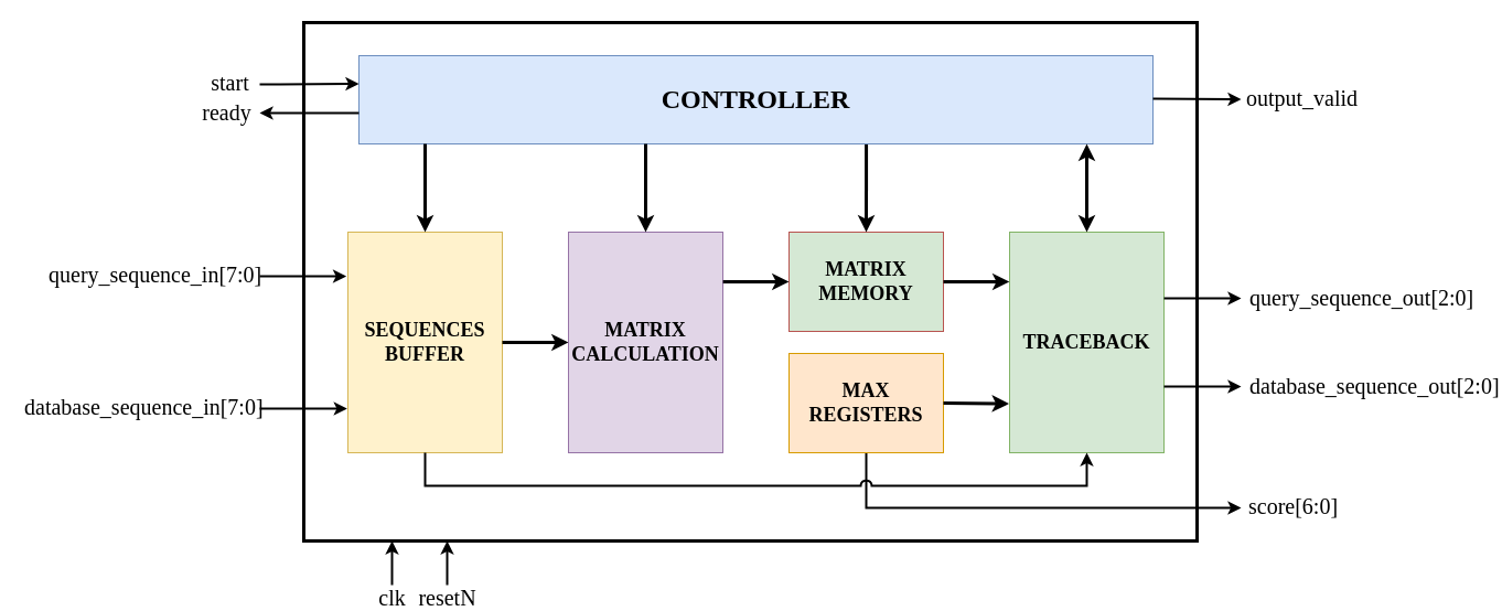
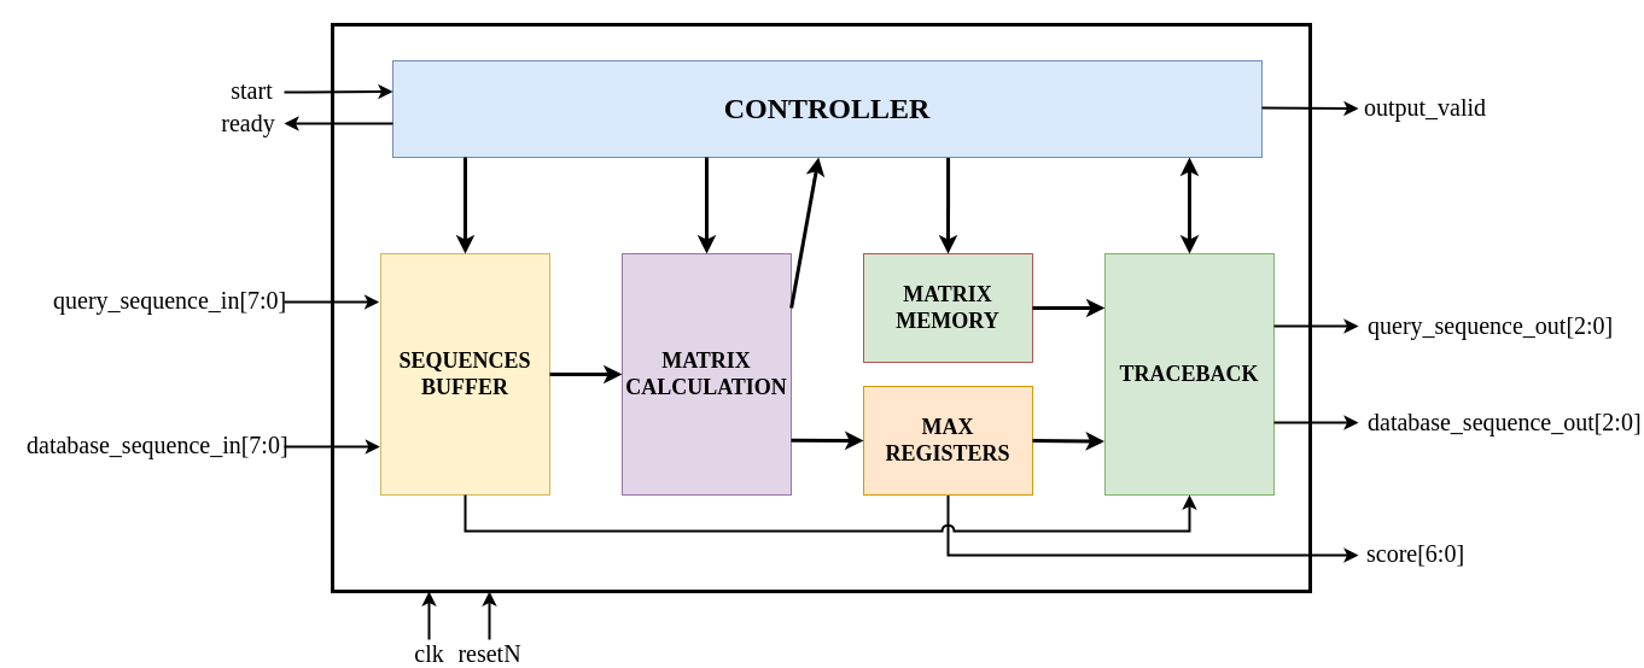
  <mxCell id="0" />
  <mxCell id="1" parent="0" />
  <mxCell id="2" value="" style="rounded=0;whiteSpace=wrap;html=1;fillColor=none;strokeWidth=3;" vertex="1" parent="1"><mxGeometry x="275" y="20" width="810" height="470" as="geometry" /></mxCell>
  <mxCell id="3" value="&lt;b style=&quot;font-size: 24px;&quot;&gt;&lt;font style=&quot;font-size: 24px;&quot;&gt;CONTROLLER&lt;/font&gt;&lt;/b&gt;" style="rounded=0;whiteSpace=wrap;html=1;fillColor=#dae8fc;strokeColor=#6c8ebf;fontSize=24;fontFamily=Garamond;" vertex="1" parent="1"><mxGeometry x="325" y="50" width="720" height="80" as="geometry" /></mxCell>
  <mxCell id="4" value="&lt;font style=&quot;font-size: 18px;&quot;&gt;&lt;b style=&quot;font-size: 18px;&quot;&gt;SEQUENCES BUFFER&lt;/b&gt;&lt;/font&gt;" style="rounded=0;whiteSpace=wrap;html=1;fillColor=#fff2cc;strokeColor=#d6b656;fontFamily=Garamond;fontSize=18;" vertex="1" parent="1"><mxGeometry x="315" y="210" width="140" height="200" as="geometry" /></mxCell>
  <mxCell id="5" value="&lt;font style=&quot;font-size: 18px;&quot;&gt;&lt;b style=&quot;font-size: 18px;&quot;&gt;MATRIX MEMORY&lt;/b&gt;&lt;/font&gt;" style="rounded=0;whiteSpace=wrap;html=1;fillColor=#d5e8d4;strokeColor=#b85450;fontSize=18;fontFamily=Garamond;" vertex="1" parent="1"><mxGeometry x="715" y="210" width="140" height="90" as="geometry" /></mxCell>
  <mxCell id="6" value="&lt;b style=&quot;font-size: 18px;&quot;&gt;&lt;font style=&quot;font-size: 18px;&quot;&gt;TRACEBACK&lt;/font&gt;&lt;/b&gt;" style="rounded=0;whiteSpace=wrap;html=1;fillColor=#d5e8d4;strokeColor=#82b366;fontSize=18;fontFamily=Garamond;" vertex="1" parent="1"><mxGeometry x="915" y="210" width="140" height="200" as="geometry" /></mxCell>
  <mxCell id="7" value="" style="endArrow=classic;html=1;rounded=0;jumpSize=6;strokeWidth=3;exitX=1;exitY=0.5;exitDx=0;exitDy=0;entryX=0;entryY=0.5;entryDx=0;entryDy=0;" edge="1" parent="1" source="4" target="12"><mxGeometry width="50" height="50" relative="1" as="geometry"><mxPoint x="485" y="170" as="sourcePoint" /><mxPoint x="565" y="170" as="targetPoint" /></mxGeometry></mxCell>
  <mxCell id="8" value="" style="endArrow=classic;html=1;rounded=0;exitX=1;exitY=0.5;exitDx=0;exitDy=0;strokeWidth=3;entryX=-0.001;entryY=0.225;entryDx=0;entryDy=0;entryPerimeter=0;" edge="1" parent="1" source="5" target="6"><mxGeometry width="50" height="50" relative="1" as="geometry"><mxPoint x="655" y="170" as="sourcePoint" /><mxPoint x="875" y="250" as="targetPoint" /></mxGeometry></mxCell>
  <mxCell id="9" value="" style="endArrow=classic;html=1;rounded=0;entryX=0.5;entryY=0;entryDx=0;entryDy=0;strokeWidth=3;" edge="1" parent="1" target="4"><mxGeometry width="50" height="50" relative="1" as="geometry"><mxPoint x="385" y="130" as="sourcePoint" /><mxPoint x="705" y="120" as="targetPoint" /></mxGeometry></mxCell>
  <mxCell id="10" value="" style="endArrow=classic;html=1;rounded=0;entryX=0.5;entryY=0;entryDx=0;entryDy=0;strokeWidth=3;exitX=0.639;exitY=1.005;exitDx=0;exitDy=0;exitPerimeter=0;" edge="1" parent="1" source="3" target="5"><mxGeometry width="50" height="50" relative="1" as="geometry"><mxPoint x="665" y="130" as="sourcePoint" /><mxPoint x="545" y="140" as="targetPoint" /></mxGeometry></mxCell>
  <mxCell id="11" value="" style="endArrow=classic;html=1;rounded=0;entryX=0.5;entryY=0;entryDx=0;entryDy=0;strokeWidth=3;startArrow=classic;startFill=1;" edge="1" parent="1" target="6"><mxGeometry width="50" height="50" relative="1" as="geometry"><mxPoint x="985" y="130" as="sourcePoint" /><mxPoint x="995" y="140" as="targetPoint" /></mxGeometry></mxCell>
  <mxCell id="12" value="&lt;b style=&quot;border-color: var(--border-color); font-size: 18px;&quot;&gt;&lt;font style=&quot;font-size: 18px;&quot;&gt;MATRIX CALCULATION&lt;/font&gt;&lt;/b&gt;" style="rounded=0;whiteSpace=wrap;html=1;fillColor=#e1d5e7;strokeColor=#9673a6;fontSize=18;fontFamily=Garamond;" vertex="1" parent="1"><mxGeometry x="515" y="210" width="140" height="200" as="geometry" /></mxCell>
  <mxCell id="13" value="" style="endArrow=classic;html=1;rounded=0;endFill=1;strokeWidth=2;" edge="1" parent="1"><mxGeometry width="50" height="50" relative="1" as="geometry"><mxPoint x="355" y="530" as="sourcePoint" /><mxPoint x="355" y="490" as="targetPoint" /></mxGeometry></mxCell>
  <mxCell id="14" value="clk" style="edgeLabel;html=1;align=center;verticalAlign=middle;resizable=0;points=[];fontFamily=Garamond;fontSize=20;labelBackgroundColor=none;" vertex="1" connectable="0" parent="13"><mxGeometry x="-0.69" y="1" relative="1" as="geometry"><mxPoint y="16" as="offset" /></mxGeometry></mxCell>
  <mxCell id="15" value="" style="endArrow=classic;html=1;rounded=0;entryX=-0.01;entryY=0.2;entryDx=0;entryDy=0;entryPerimeter=0;strokeWidth=2;" edge="1" parent="1" target="4"><mxGeometry width="50" height="50" relative="1" as="geometry"><mxPoint x="235" y="250" as="sourcePoint" /><mxPoint x="285" y="250" as="targetPoint" /></mxGeometry></mxCell>
  <mxCell id="16" value="" style="endArrow=classic;html=1;rounded=0;entryX=-0.005;entryY=0.8;entryDx=0;entryDy=0;entryPerimeter=0;strokeWidth=2;" edge="1" parent="1" target="4"><mxGeometry width="50" height="50" relative="1" as="geometry"><mxPoint x="235" y="370" as="sourcePoint" /><mxPoint x="285" y="369.71" as="targetPoint" /></mxGeometry></mxCell>
  <mxCell id="17" value="" style="endArrow=classic;html=1;rounded=0;endFill=1;strokeWidth=2;" edge="1" parent="1"><mxGeometry width="50" height="50" relative="1" as="geometry"><mxPoint x="405" y="530" as="sourcePoint" /><mxPoint x="405" y="490" as="targetPoint" /></mxGeometry></mxCell>
  <mxCell id="18" value="resetN" style="edgeLabel;html=1;align=center;verticalAlign=middle;resizable=0;points=[];labelBackgroundColor=none;fontSize=20;fontFamily=Garamond;" vertex="1" connectable="0" parent="17"><mxGeometry x="-0.69" y="1" relative="1" as="geometry"><mxPoint y="16" as="offset" /></mxGeometry></mxCell>
  <mxCell id="19" value="" style="endArrow=classic;html=1;rounded=0;exitX=0.5;exitY=1;exitDx=0;exitDy=0;jumpStyle=arc;jumpSize=10;strokeWidth=2;" edge="1" parent="1" source="32"><mxGeometry width="50" height="50" relative="1" as="geometry"><mxPoint x="560" y="401" as="sourcePoint" /><mxPoint x="1125" y="460" as="targetPoint" /><Array as="points"><mxPoint x="785" y="460" /></Array></mxGeometry></mxCell>
  <mxCell id="20" value="" style="endArrow=classic;html=1;rounded=0;strokeWidth=2;" edge="1" parent="1"><mxGeometry width="50" height="50" relative="1" as="geometry"><mxPoint x="1055" y="270" as="sourcePoint" /><mxPoint x="1125" y="270" as="targetPoint" /></mxGeometry></mxCell>
  <mxCell id="21" value="" style="endArrow=classic;html=1;rounded=0;strokeWidth=2;" edge="1" parent="1"><mxGeometry width="50" height="50" relative="1" as="geometry"><mxPoint x="1055" y="350" as="sourcePoint" /><mxPoint x="1125" y="350" as="targetPoint" /></mxGeometry></mxCell>
  <mxCell id="22" value="" style="endArrow=classic;html=1;rounded=0;strokeWidth=2;" edge="1" parent="1"><mxGeometry width="50" height="50" relative="1" as="geometry"><mxPoint x="1045" y="89" as="sourcePoint" /><mxPoint x="1125" y="89.5" as="targetPoint" /></mxGeometry></mxCell>
  <mxCell id="23" value="output_valid" style="edgeLabel;html=1;align=center;verticalAlign=middle;resizable=0;points=[];fontSize=20;fontFamily=Garamond;labelBackgroundColor=none;" vertex="1" connectable="0" parent="22"><mxGeometry x="0.56" y="-2" relative="1" as="geometry"><mxPoint x="73" y="-4" as="offset" /></mxGeometry></mxCell>
  <mxCell id="24" value="" style="endArrow=classic;html=1;rounded=0;entryX=0.5;entryY=0;entryDx=0;entryDy=0;strokeWidth=3;" edge="1" parent="1" target="12"><mxGeometry width="50" height="50" relative="1" as="geometry"><mxPoint x="585" y="130" as="sourcePoint" /><mxPoint x="395" y="220" as="targetPoint" /></mxGeometry></mxCell>
- <mxCell id="25" value="" style="endArrow=classic;html=1;rounded=0;exitX=1.001;exitY=0.225;exitDx=0;exitDy=0;strokeWidth=3;startArrow=none;startFill=0;entryX=0;entryY=0.5;entryDx=0;entryDy=0;exitPerimeter=0;" edge="1" parent="1" source="12" target="5"><mxGeometry width="50" height="50" relative="1" as="geometry"><mxPoint x="655" y="309.41" as="sourcePoint" /><mxPoint x="715" y="309" as="targetPoint" /></mxGeometry></mxCell>
+ <mxCell id="25" value="" style="endArrow=classic;html=1;rounded=0;exitX=1.001;exitY=0.225;exitDx=0;exitDy=0;strokeWidth=3;startArrow=none;startFill=0;exitPerimeter=0;" edge="1" parent="1" source="12" target="3"><mxGeometry width="50" height="50" relative="1" as="geometry"><mxPoint x="655" y="309.41" as="sourcePoint" /><mxPoint x="715" y="309" as="targetPoint" /></mxGeometry></mxCell>
  <mxCell id="26" value="&lt;span style=&quot;color: rgb(0, 0, 0); font-size: 20px; font-style: normal; font-variant-ligatures: normal; font-variant-caps: normal; font-weight: 400; letter-spacing: normal; orphans: 2; text-align: center; text-indent: 0px; text-transform: none; widows: 2; word-spacing: 0px; -webkit-text-stroke-width: 0px; text-decoration-thickness: initial; text-decoration-style: initial; text-decoration-color: initial; float: none; display: inline !important;&quot;&gt;query_sequence_in[7:0]&lt;/span&gt;" style="text;whiteSpace=wrap;html=1;fontSize=20;fontFamily=Garamond;labelBackgroundColor=none;" vertex="1" parent="1"><mxGeometry x="42" y="230" width="200" height="30" as="geometry" /></mxCell>
  <mxCell id="27" value="&lt;span style=&quot;color: rgb(0, 0, 0); font-size: 20px; font-style: normal; font-variant-ligatures: normal; font-variant-caps: normal; font-weight: 400; letter-spacing: normal; orphans: 2; text-align: center; text-indent: 0px; text-transform: none; widows: 2; word-spacing: 0px; -webkit-text-stroke-width: 0px; text-decoration-thickness: initial; text-decoration-style: initial; text-decoration-color: initial; float: none; display: inline !important;&quot;&gt;database_sequence_in[7:0]&lt;/span&gt;" style="text;whiteSpace=wrap;html=1;fontSize=20;fontFamily=Garamond;labelBackgroundColor=none;" vertex="1" parent="1"><mxGeometry x="20" y="350" width="150" height="30" as="geometry" /></mxCell>
  <mxCell id="28" value="&lt;span style=&quot;color: rgb(0, 0, 0); font-size: 20px; font-style: normal; font-variant-ligatures: normal; font-variant-caps: normal; font-weight: 400; letter-spacing: normal; orphans: 2; text-align: center; text-indent: 0px; text-transform: none; widows: 2; word-spacing: 0px; -webkit-text-stroke-width: 0px; text-decoration-thickness: initial; text-decoration-style: initial; text-decoration-color: initial; float: none; display: inline !important;&quot;&gt;score[6:0]&lt;/span&gt;" style="text;whiteSpace=wrap;html=1;fontSize=20;fontFamily=Garamond;labelBackgroundColor=none;" vertex="1" parent="1"><mxGeometry x="1130" y="440" width="60" height="30" as="geometry" /></mxCell>
  <mxCell id="29" value="&lt;span style=&quot;color: rgb(0, 0, 0); font-size: 20px; font-style: normal; font-variant-ligatures: normal; font-variant-caps: normal; font-weight: 400; letter-spacing: normal; orphans: 2; text-align: center; text-indent: 0px; text-transform: none; widows: 2; word-spacing: 0px; -webkit-text-stroke-width: 0px; text-decoration-thickness: initial; text-decoration-style: initial; text-decoration-color: initial; float: none; display: inline !important;&quot;&gt;database_sequence_out[2:0]&lt;/span&gt;" style="text;whiteSpace=wrap;html=1;fontSize=20;fontFamily=Garamond;labelBackgroundColor=none;" vertex="1" parent="1"><mxGeometry x="1131" y="331" width="150" height="30" as="geometry" /></mxCell>
  <mxCell id="30" value="&lt;span style=&quot;color: rgb(0, 0, 0); font-size: 20px; font-style: normal; font-variant-ligatures: normal; font-variant-caps: normal; font-weight: 400; letter-spacing: normal; orphans: 2; text-align: center; text-indent: 0px; text-transform: none; widows: 2; word-spacing: 0px; -webkit-text-stroke-width: 0px; text-decoration-thickness: initial; text-decoration-style: initial; text-decoration-color: initial; float: none; display: inline !important;&quot;&gt;query_sequence_out[2:0]&lt;/span&gt;" style="text;whiteSpace=wrap;html=1;fontSize=20;fontFamily=Garamond;labelBackgroundColor=none;" vertex="1" parent="1"><mxGeometry x="1131" y="251" width="130" height="30" as="geometry" /></mxCell>
  <mxCell id="31" value="" style="endArrow=classic;html=1;rounded=0;exitX=0.5;exitY=1;exitDx=0;exitDy=0;entryX=0.5;entryY=1;entryDx=0;entryDy=0;strokeWidth=2;jumpStyle=arc;jumpSize=8;" edge="1" parent="1" source="4" target="6"><mxGeometry width="50" height="50" relative="1" as="geometry"><mxPoint x="655" y="170" as="sourcePoint" /><mxPoint x="705" y="120" as="targetPoint" /><Array as="points"><mxPoint x="385" y="440" /><mxPoint x="985" y="440" /></Array></mxGeometry></mxCell>
  <mxCell id="32" value="&lt;font style=&quot;font-size: 18px;&quot;&gt;&lt;b style=&quot;font-size: 18px;&quot;&gt;MAX REGISTERS&lt;/b&gt;&lt;/font&gt;" style="rounded=0;whiteSpace=wrap;html=1;fillColor=#ffe6cc;strokeColor=#d79b00;fontSize=18;fontFamily=Garamond;" vertex="1" parent="1"><mxGeometry x="715" y="320" width="140" height="90" as="geometry" /></mxCell>
+ <mxCell id="33" value="" style="endArrow=classic;html=1;rounded=0;exitX=1;exitY=0.774;exitDx=0;exitDy=0;strokeWidth=3;startArrow=none;startFill=0;entryX=0;entryY=0.5;entryDx=0;entryDy=0;exitPerimeter=0;" edge="1" parent="1" source="12" target="32"><mxGeometry width="50" height="50" relative="1" as="geometry"><mxPoint x="665" y="265" as="sourcePoint" /><mxPoint x="725" y="265" as="targetPoint" /></mxGeometry></mxCell>
  <mxCell id="34" value="" style="endArrow=classic;html=1;rounded=0;exitX=1;exitY=0.5;exitDx=0;exitDy=0;strokeWidth=3;entryX=-0.004;entryY=0.778;entryDx=0;entryDy=0;entryPerimeter=0;" edge="1" parent="1" source="32" target="6"><mxGeometry width="50" height="50" relative="1" as="geometry"><mxPoint x="865" y="265" as="sourcePoint" /><mxPoint x="925" y="265" as="targetPoint" /></mxGeometry></mxCell>
  <mxCell id="35" value="" style="endArrow=classic;html=1;rounded=0;entryX=-0.01;entryY=0.2;entryDx=0;entryDy=0;entryPerimeter=0;strokeWidth=2;" edge="1" parent="1"><mxGeometry width="50" height="50" relative="1" as="geometry"><mxPoint x="235" y="76" as="sourcePoint" /><mxPoint x="325" y="75.5" as="targetPoint" /></mxGeometry></mxCell>
  <mxCell id="36" value="&lt;font face=&quot;Garamond&quot; style=&quot;font-size: 20px;&quot;&gt;start&lt;/font&gt;" style="edgeLabel;html=1;align=center;verticalAlign=middle;resizable=0;points=[];labelBackgroundColor=none;" vertex="1" connectable="0" parent="35"><mxGeometry x="-0.591" y="1" relative="1" as="geometry"><mxPoint x="-45" y="-1" as="offset" /></mxGeometry></mxCell>
  <mxCell id="37" value="" style="endArrow=classic;html=1;rounded=0;strokeWidth=2;" edge="1" parent="1"><mxGeometry width="50" height="50" relative="1" as="geometry"><mxPoint x="325" y="101.9" as="sourcePoint" /><mxPoint x="235" y="102" as="targetPoint" /></mxGeometry></mxCell>
  <mxCell id="38" value="&lt;font face=&quot;Garamond&quot; style=&quot;font-size: 20px;&quot;&gt;ready&lt;/font&gt;" style="edgeLabel;html=1;align=center;verticalAlign=middle;resizable=0;points=[];labelBackgroundColor=none;" vertex="1" connectable="0" parent="37"><mxGeometry x="-0.591" y="1" relative="1" as="geometry"><mxPoint x="-103" y="-2" as="offset" /></mxGeometry></mxCell>
